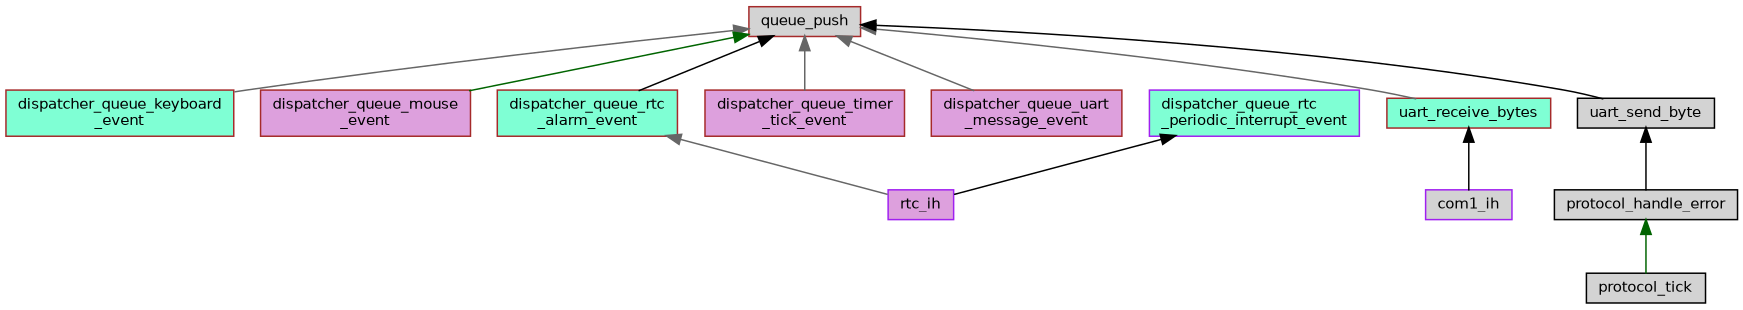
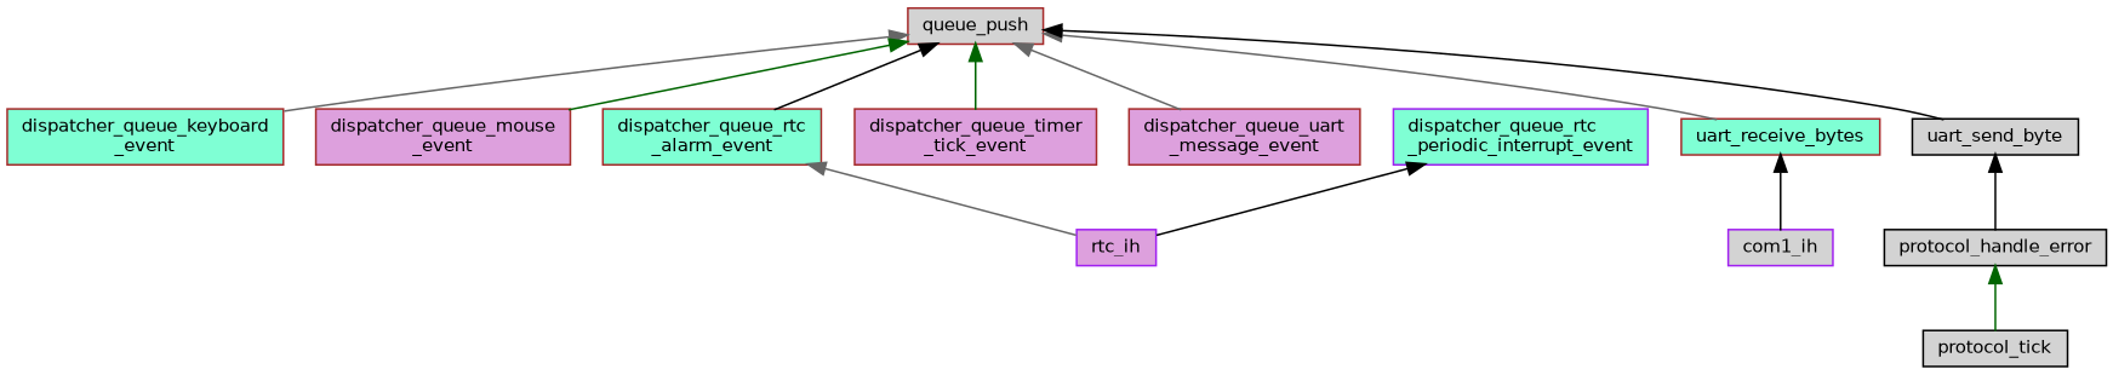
  digraph {
    rankdir=TB
    node [color=brown fillcolor=lightgrey fontname=Helvetica fontsize=10 shape=record style=filled]
    edge [color=black dir=back fontname=Helvetica fontsize=10 labelfontname=Helvetica labelfontsize=10 style=solid]
    n1 [fontcolor=black height=0.2 label=queue_push width=0.4]
    n2 [fillcolor=aquamarine height=0.2 label="dispatcher_queue_keyboard\l_event" width=0.4]
    n3 [fillcolor=plum height=0.2 label="dispatcher_queue_mouse\l_event" width=0.4]
    n4 [fillcolor=aquamarine height=0.2 label="dispatcher_queue_rtc\l_alarm_event" width=0.4]
    n5 [fillcolor=plum height=0.2 label="dispatcher_queue_timer\l_tick_event" width=0.4]
    n6 [fillcolor=plum height=0.2 label="dispatcher_queue_uart\l_message_event" width=0.4]
    n7 [fillcolor=aquamarine height=0.2 label=uart_receive_bytes width=0.4]
    n8 [color=black height=0.2 label=uart_send_byte width=0.4]
    n9 [color=purple fillcolor=plum height=0.2 label=rtc_ih width=0.4]
    n10 [color=purple fillcolor=aquamarine height=0.2 label="dispatcher_queue_rtc\l_periodic_interrupt_event" width=0.4]
    n11 [color=purple height=0.2 label=com1_ih width=0.4]
    n12 [color=black height=0.2 label=protocol_handle_error width=0.4]
    n13 [color=black height=0.2 label=protocol_tick width=0.4]
    n1 -> n2 [color=gray40]
    n1 -> n3 [color=darkgreen]
    n1 -> n4
-   n1 -> n5 [color=gray40]
+   n1 -> n5 [color=darkgreen]
    n1 -> n6 [color=gray40]
    n1 -> n7 [color=gray40]
    n1 -> n8
    n4 -> n9 [color=gray40]
    n7 -> n11
    n8 -> n12
    n10 -> n9
    n12 -> n13 [color=darkgreen]
  }
